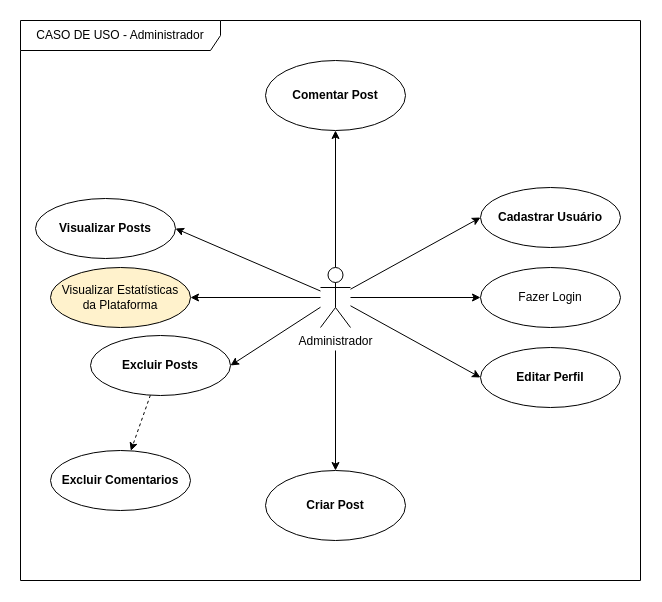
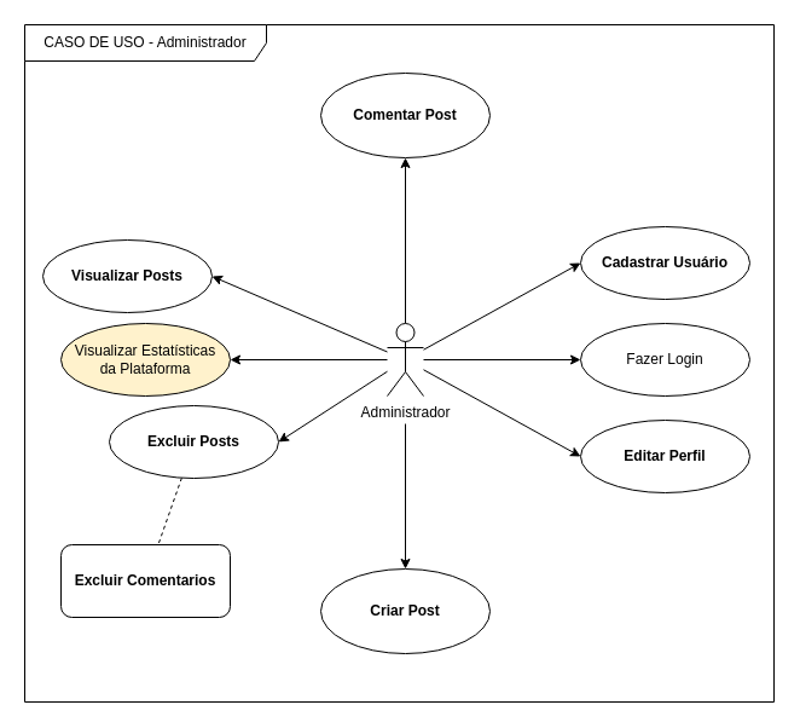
  <mxCell id="0" />
  <mxCell id="1" parent="0" />
  <mxCell id="2" style="rounded=0;orthogonalLoop=1;jettySize=auto;html=1;entryX=0;entryY=0.5;entryDx=0;entryDy=0;" parent="1" source="10" target="11" edge="1"><mxGeometry relative="1" as="geometry" /></mxCell>
  <mxCell id="3" style="rounded=0;orthogonalLoop=1;jettySize=auto;html=1;entryX=0;entryY=0.5;entryDx=0;entryDy=0;" parent="1" source="10" target="12" edge="1"><mxGeometry relative="1" as="geometry" /></mxCell>
  <mxCell id="4" style="rounded=0;orthogonalLoop=1;jettySize=auto;html=1;entryX=0;entryY=0.5;entryDx=0;entryDy=0;" parent="1" source="10" target="13" edge="1"><mxGeometry relative="1" as="geometry" /></mxCell>
  <mxCell id="5" value="" style="rounded=0;orthogonalLoop=1;jettySize=auto;html=1;" parent="1" target="14" edge="1"><mxGeometry relative="1" as="geometry"><mxPoint x="335" y="350" as="sourcePoint" /></mxGeometry></mxCell>
  <mxCell id="6" style="rounded=0;orthogonalLoop=1;jettySize=auto;html=1;entryX=0.5;entryY=1;entryDx=0;entryDy=0;" parent="1" source="10" target="15" edge="1"><mxGeometry relative="1" as="geometry" /></mxCell>
  <mxCell id="7" style="rounded=0;orthogonalLoop=1;jettySize=auto;html=1;entryX=1;entryY=0.5;entryDx=0;entryDy=0;" parent="1" source="10" target="19" edge="1"><mxGeometry relative="1" as="geometry" /></mxCell>
  <mxCell id="8" style="rounded=0;orthogonalLoop=1;jettySize=auto;html=1;entryX=1;entryY=0.5;entryDx=0;entryDy=0;" parent="1" source="10" target="17" edge="1"><mxGeometry relative="1" as="geometry" /></mxCell>
  <mxCell id="9" value="" style="rounded=0;orthogonalLoop=1;jettySize=auto;html=1;" parent="1" source="10" target="21" edge="1"><mxGeometry relative="1" as="geometry" /></mxCell>
  <mxCell id="10" value="Administrador" style="shape=umlActor;verticalLabelPosition=bottom;verticalAlign=top;html=1;outlineConnect=0;" parent="1" vertex="1"><mxGeometry x="320" y="267" width="30" height="60" as="geometry" /></mxCell>
  <mxCell id="11" value="&lt;strong data-end=&quot;168&quot; data-start=&quot;147&quot;&gt;Cadastrar Usuário&lt;/strong&gt;" style="ellipse;whiteSpace=wrap;html=1;" parent="1" vertex="1"><mxGeometry x="480" y="187" width="140" height="60" as="geometry" /></mxCell>
  <mxCell id="12" value="Fazer Login" style="ellipse;whiteSpace=wrap;html=1;" parent="1" vertex="1"><mxGeometry x="480" y="267" width="140" height="60" as="geometry" /></mxCell>
  <mxCell id="13" value="&lt;strong data-end=&quot;385&quot; data-start=&quot;368&quot;&gt;Editar Perfil&lt;/strong&gt;" style="ellipse;whiteSpace=wrap;html=1;" parent="1" vertex="1"><mxGeometry x="480" y="347" width="140" height="60" as="geometry" /></mxCell>
  <mxCell id="14" value="&lt;strong data-end=&quot;483&quot; data-start=&quot;469&quot;&gt;Criar Post&lt;/strong&gt;" style="ellipse;whiteSpace=wrap;html=1;" parent="1" vertex="1"><mxGeometry x="265" y="470" width="140" height="70" as="geometry" /></mxCell>
  <mxCell id="15" value="&lt;strong data-end=&quot;745&quot; data-start=&quot;728&quot;&gt;Comentar Post&lt;/strong&gt;" style="ellipse;whiteSpace=wrap;html=1;" parent="1" vertex="1"><mxGeometry x="265" y="60" width="140" height="70" as="geometry" /></mxCell>
  <mxCell id="16" value="CASO DE USO - Administrador" style="shape=umlFrame;whiteSpace=wrap;html=1;pointerEvents=0;width=200;height=30;" parent="1" vertex="1"><mxGeometry x="20" y="20" width="620" height="560" as="geometry" /></mxCell>
  <mxCell id="17" value="&lt;b&gt;Visualizar Posts&lt;/b&gt;" style="ellipse;whiteSpace=wrap;html=1;" parent="1" vertex="1"><mxGeometry x="35" y="198" width="140" height="60" as="geometry" /></mxCell>
- <mxCell id="18" value="" style="rounded=0;orthogonalLoop=1;jettySize=auto;html=1;dashed=1;" parent="1" source="19" target="20" edge="1"><mxGeometry relative="1" as="geometry" /></mxCell>
+ <mxCell id="18" value="" style="rounded=0;orthogonalLoop=1;jettySize=auto;html=1;dashed=1;endArrow=none;" parent="1" source="19" target="20" edge="1"><mxGeometry relative="1" as="geometry" /></mxCell>
  <mxCell id="19" value="&lt;b&gt;Excluir Posts&lt;/b&gt;" style="ellipse;whiteSpace=wrap;html=1;" parent="1" vertex="1"><mxGeometry x="90" y="335" width="140" height="60" as="geometry" /></mxCell>
- <mxCell id="20" value="&lt;b&gt;Excluir Comentarios&lt;/b&gt;" style="ellipse;whiteSpace=wrap;html=1;" parent="1" vertex="1"><mxGeometry x="50" y="450" width="140" height="60" as="geometry" /></mxCell>
+ <mxCell id="20" value="&lt;b&gt;Excluir Comentarios&lt;/b&gt;" style="whiteSpace=wrap;html=1;rounded=1;" parent="1" vertex="1"><mxGeometry x="50" y="450" width="140" height="60" as="geometry" /></mxCell>
  <mxCell id="21" value="&lt;span style=&quot;line-height: 115%; font-family: Arial, sans-serif;&quot;&gt;&lt;font&gt;Visualizar Estatísticas&lt;/font&gt;&lt;/span&gt;&lt;div&gt;&lt;span style=&quot;line-height: 115%; font-family: Arial, sans-serif;&quot;&gt;&lt;font&gt;da Plataforma&lt;/font&gt;&lt;/span&gt;&lt;/div&gt;" style="ellipse;whiteSpace=wrap;html=1;fillColor=#fff2cc;" parent="1" vertex="1"><mxGeometry x="50" y="267" width="140" height="60" as="geometry" /></mxCell>
